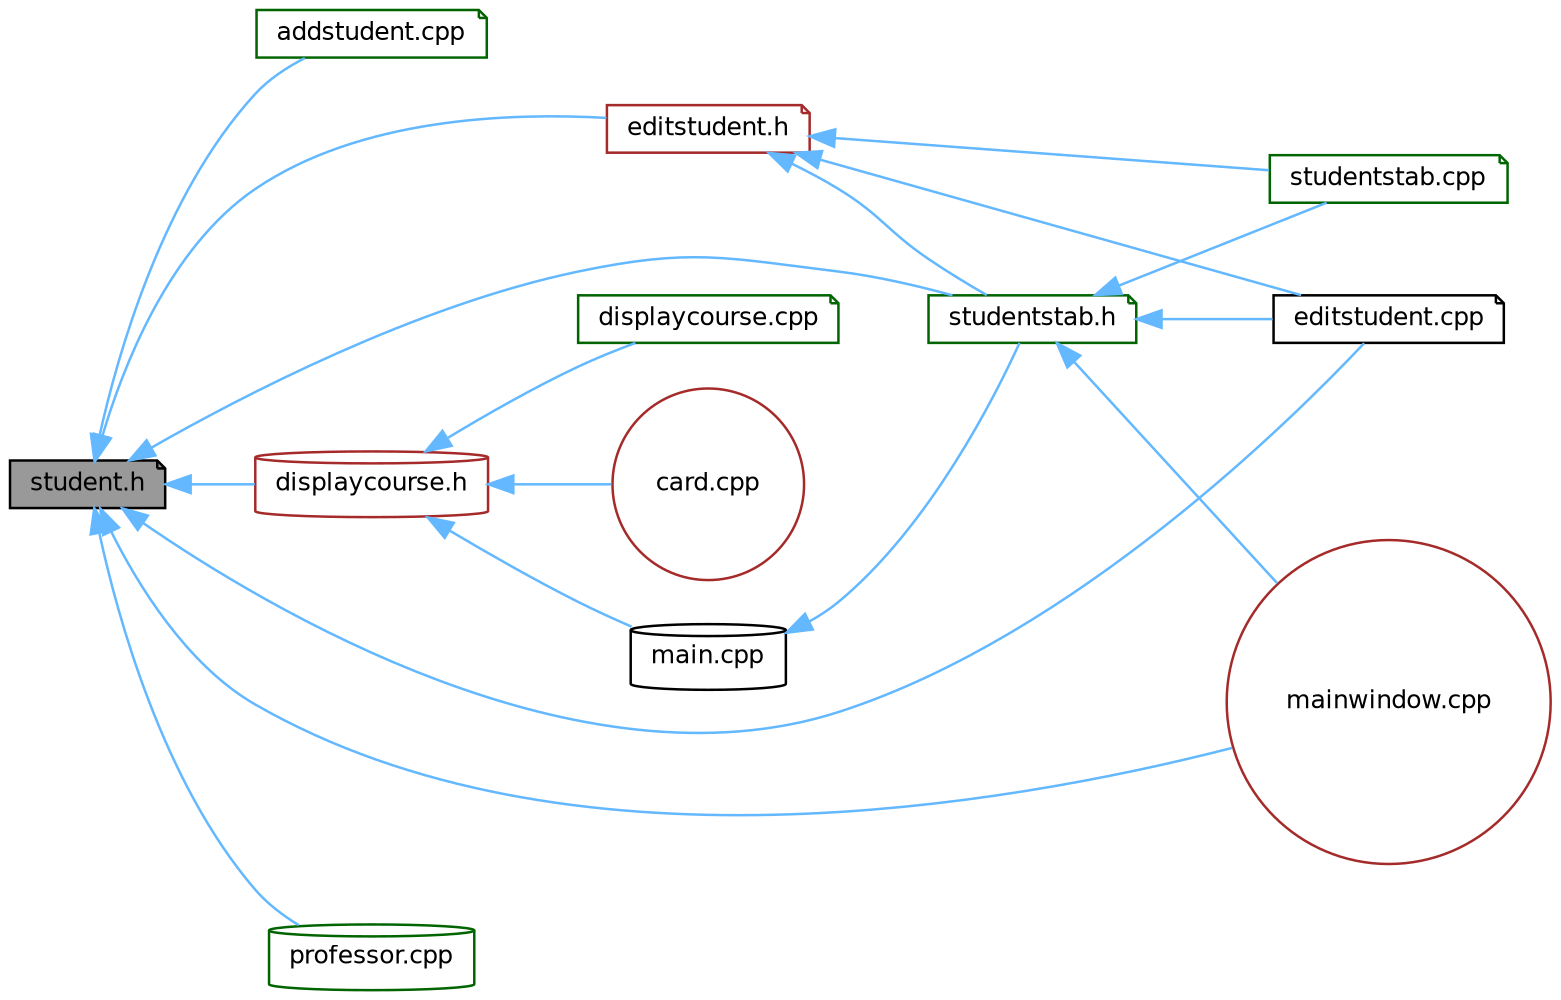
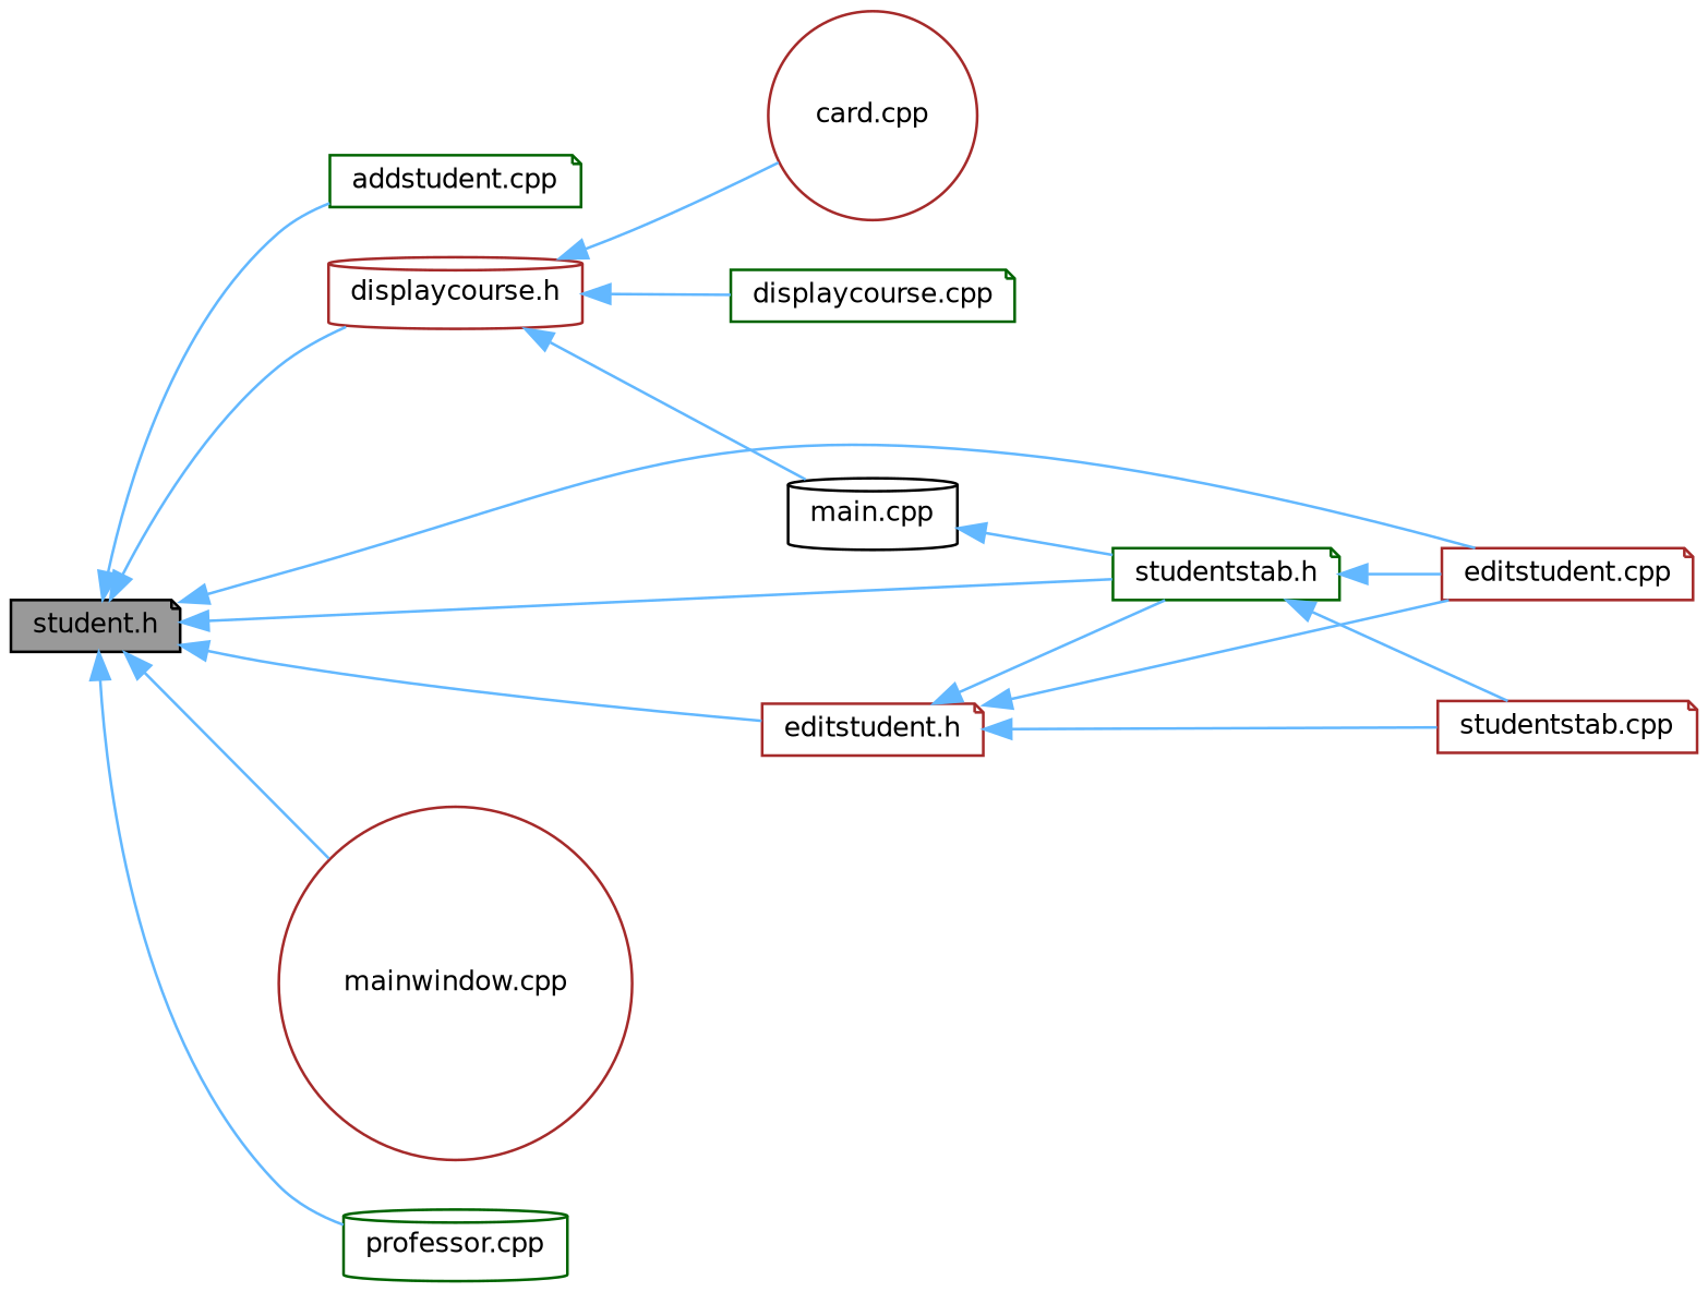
  digraph {
    rankdir=LR
    node [color=brown fillcolor=white fontname=Helvetica fontsize=10 shape=note style=filled]
    edge [color=steelblue1 dir=back fontname=Helvetica fontsize=10 labelfontname=Helvetica labelfontsize=10 style=solid]
    n1 [color=black fillcolor=grey60 fontcolor=black height=0.2 label="student.h" width=0.4]
    n2 [color=darkgreen height=0.2 label="addstudent.cpp" width=0.4]
    n3 [height=0.2 label="displaycourse.h" shape=cylinder width=0.4]
-   n4 [color=black height=0.2 label="editstudent.cpp" width=0.4]
+   n4 [height=0.2 label="editstudent.cpp" width=0.4]
    n5 [height=0.2 label="editstudent.h" width=0.4]
    n6 [color=darkgreen height=0.2 label="studentstab.h" width=0.4]
    n7 [height=0.2 label="mainwindow.cpp" shape=circle width=0.4]
    n8 [color=darkgreen height=0.2 label="professor.cpp" shape=cylinder width=0.4]
    n9 [height=0.2 label="card.cpp" shape=circle width=0.4]
    n10 [color=darkgreen height=0.2 label="displaycourse.cpp" width=0.4]
    n11 [color=black height=0.2 label="main.cpp" shape=cylinder width=0.4]
-   n12 [color=darkgreen height=0.2 label="studentstab.cpp" width=0.4]
+   n12 [height=0.2 label="studentstab.cpp" width=0.4]
    n1 -> n2
    n1 -> n3
    n1 -> n4
    n1 -> n5
    n1 -> n6
    n1 -> n7
    n1 -> n8
    n3 -> n9
    n3 -> n10
    n3 -> n11
    n5 -> n4
    n5 -> n6
    n5 -> n12
    n6 -> n4
-   n6 -> n7
    n6 -> n12
    n11 -> n6
  }
